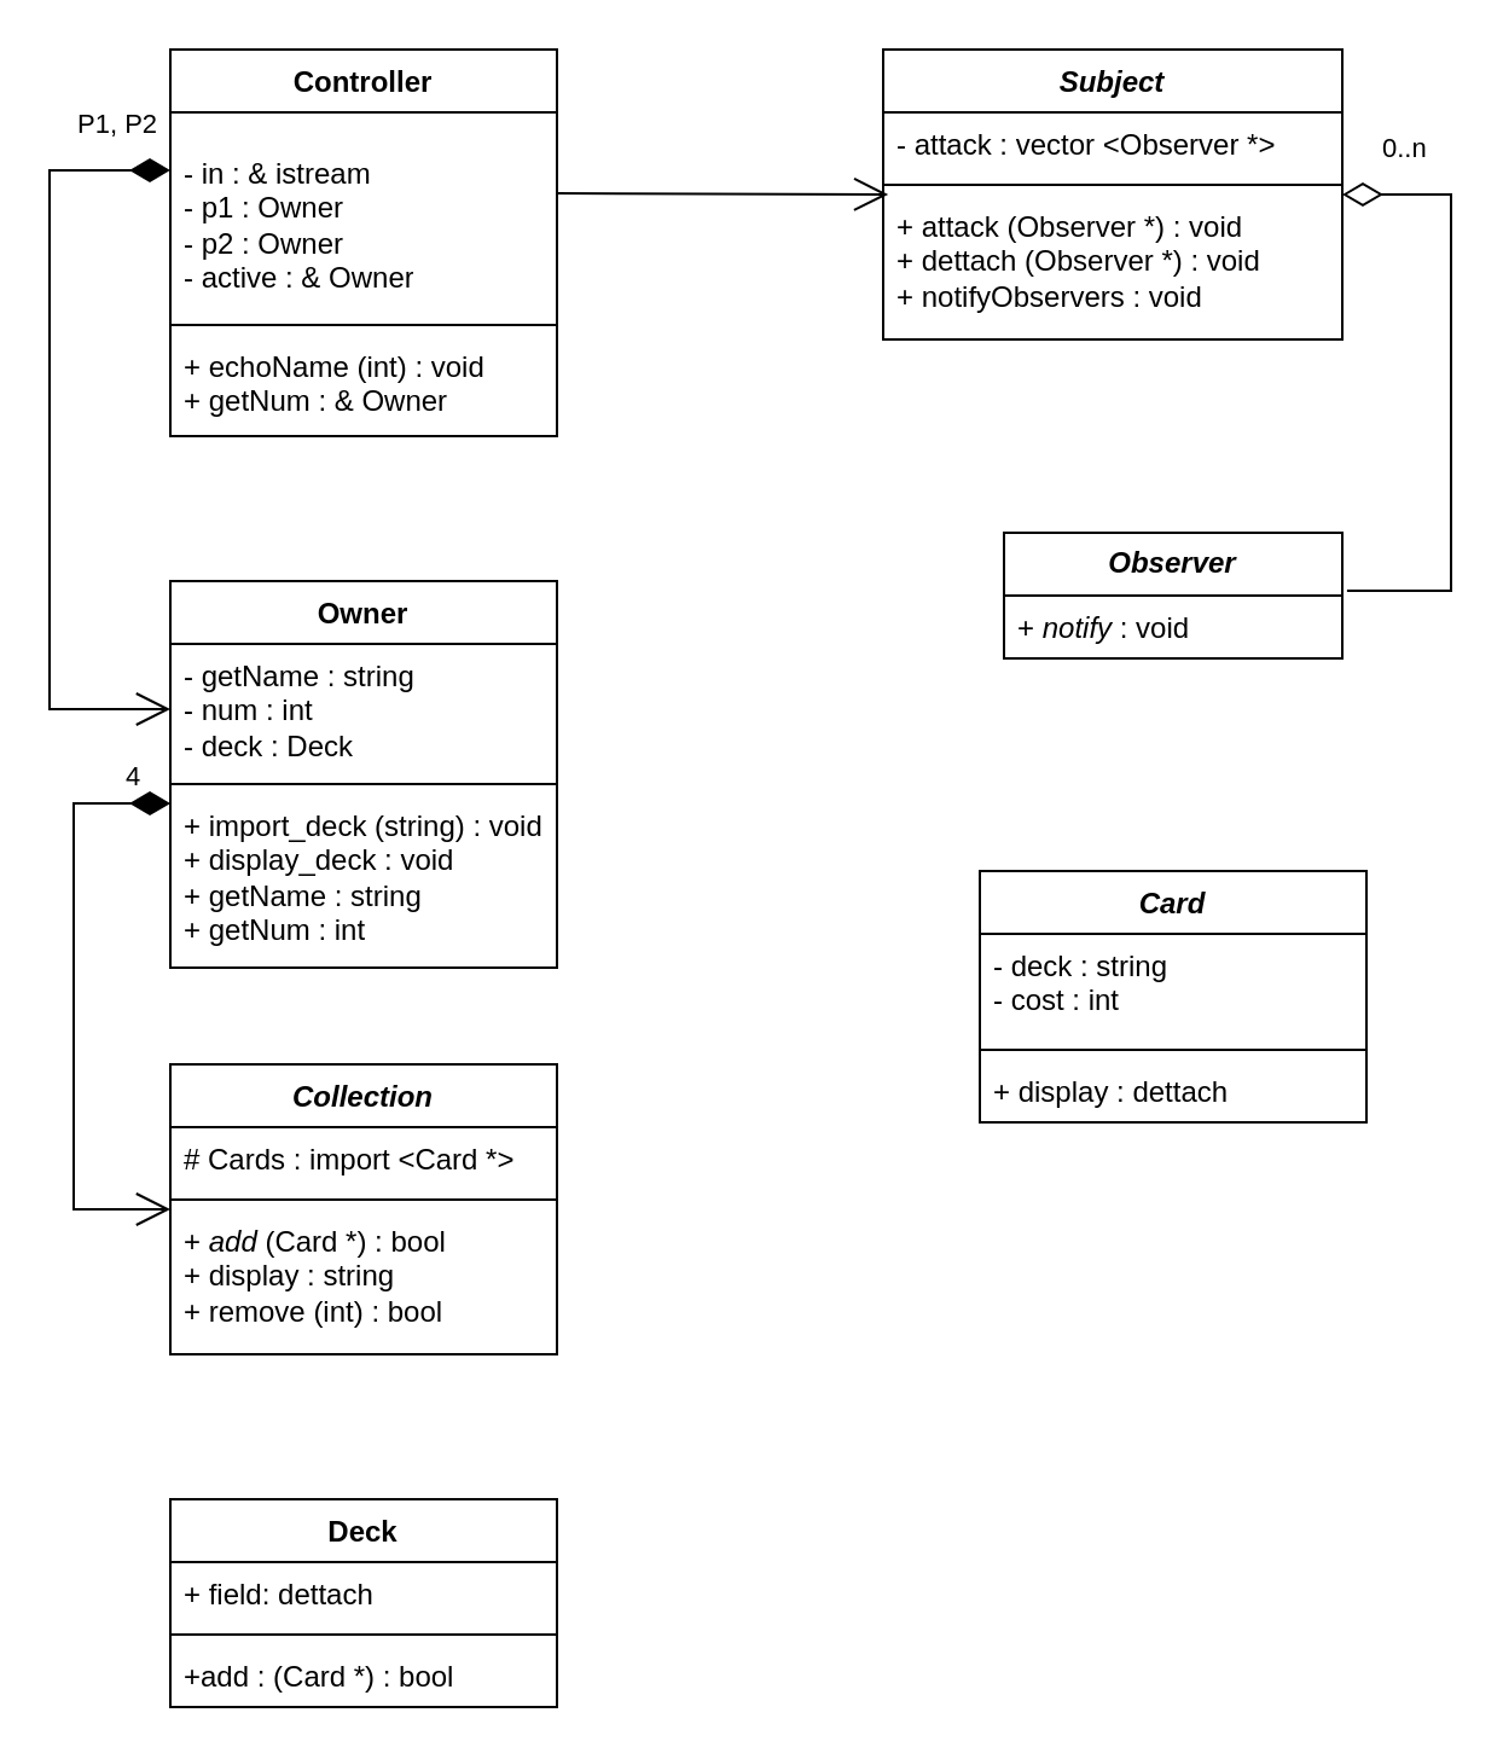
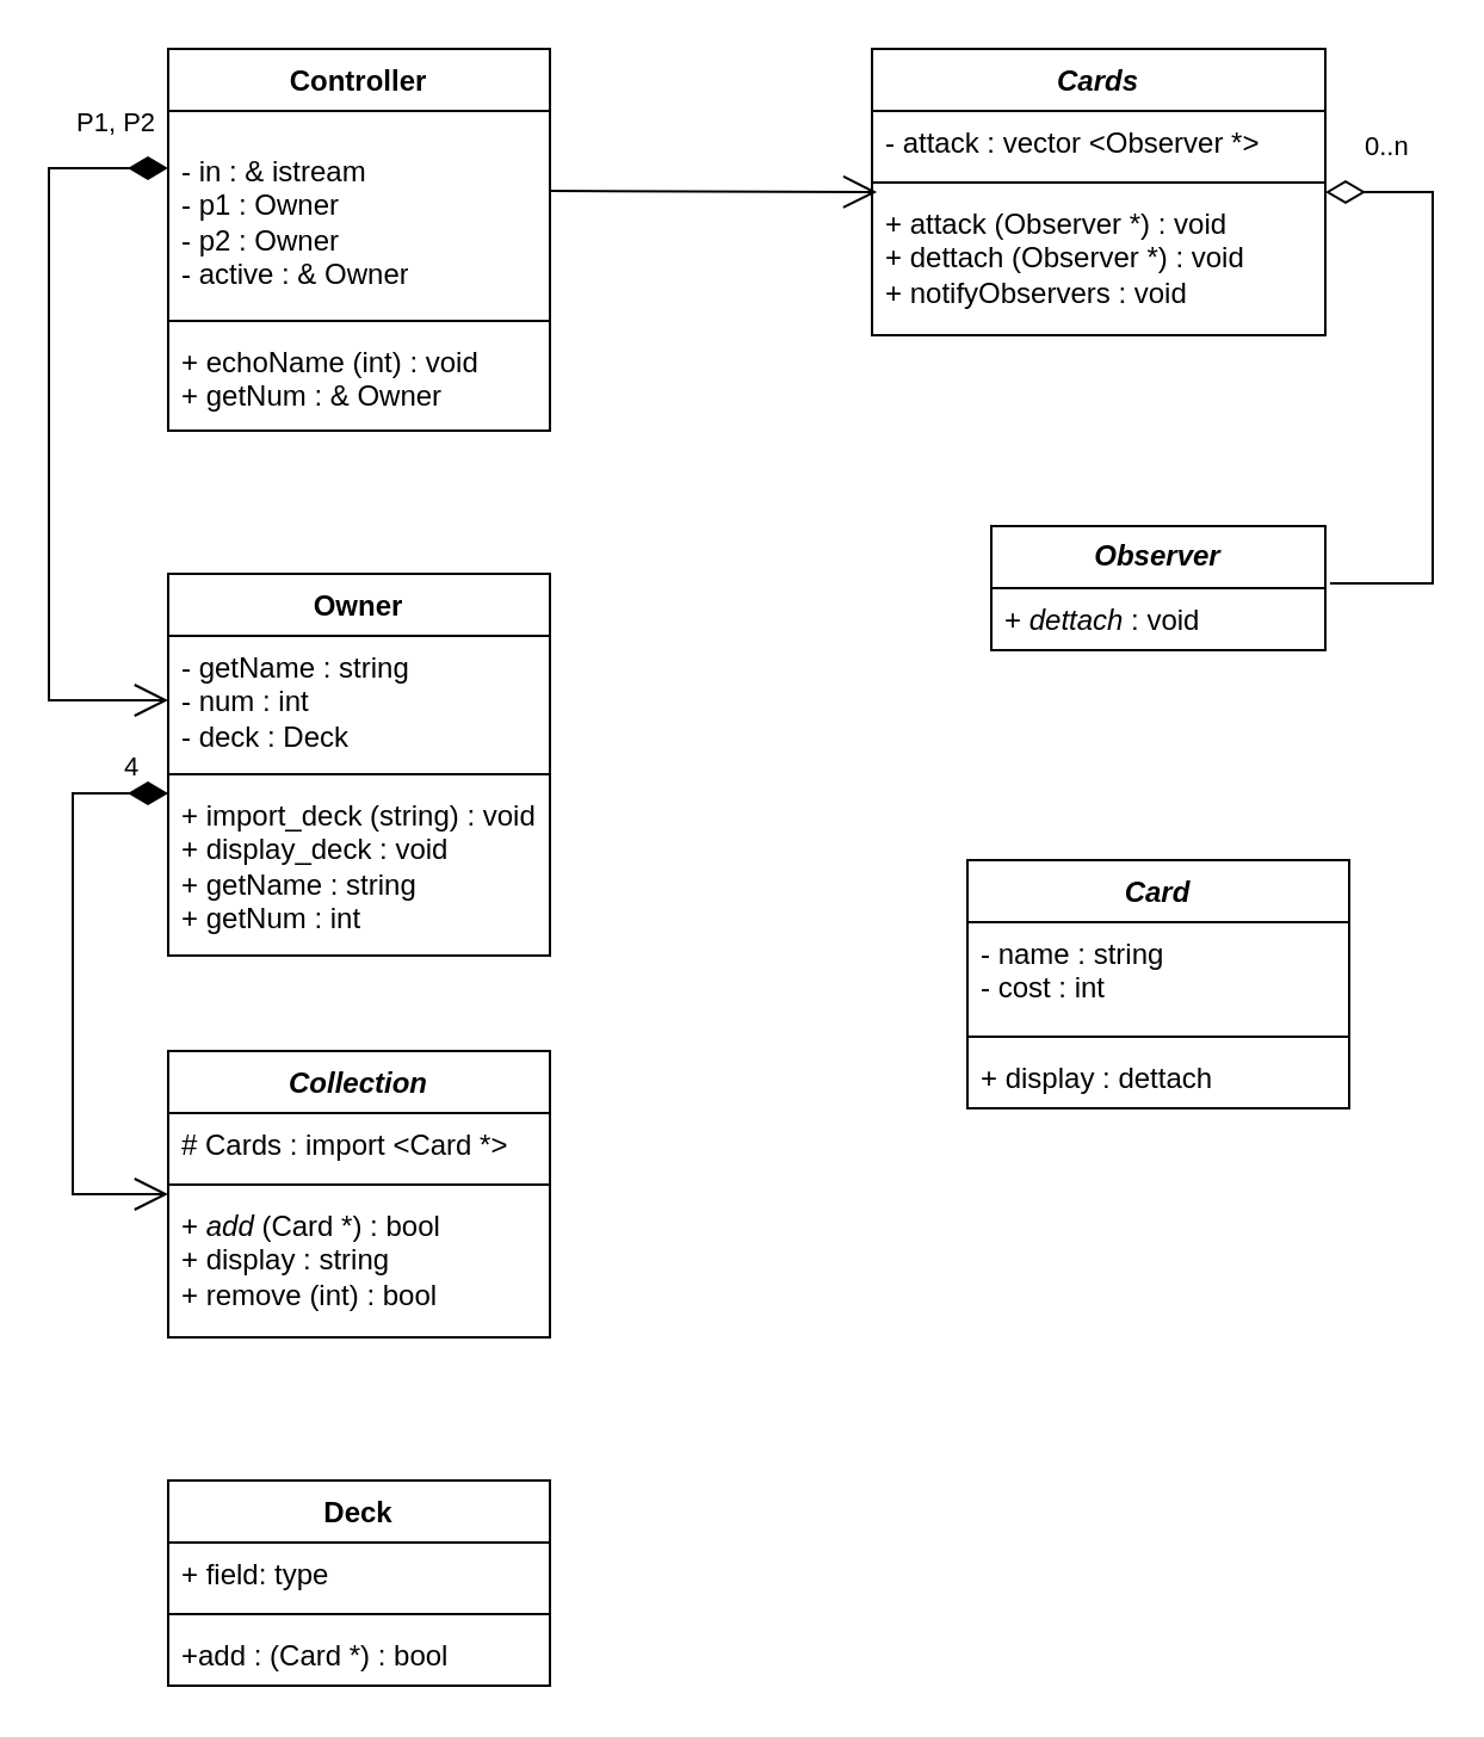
  <mxCell id="0" />
  <mxCell id="1" parent="0" />
  <mxCell id="2" value="Controller" style="swimlane;fontStyle=1;align=center;verticalAlign=top;childLayout=stackLayout;horizontal=1;startSize=26;horizontalStack=0;resizeParent=1;resizeParentMax=0;resizeLast=0;collapsible=1;marginBottom=0;whiteSpace=wrap;html=1;" vertex="1" parent="1"><mxGeometry x="70" y="20" width="160" height="160" as="geometry" /></mxCell>
  <mxCell id="3" value="&lt;p style=&quot;line-height: 140%;&quot;&gt;&lt;/p&gt;&lt;div&gt;- in : &amp;amp; istream&lt;/div&gt;&lt;div&gt;- p1 : Owner&lt;/div&gt;&lt;div&gt;- p2 : Owner&lt;/div&gt;&lt;div&gt;- active : &amp;amp; Owner&lt;br&gt;&lt;/div&gt;&lt;p&gt;&lt;/p&gt;" style="text;strokeColor=none;fillColor=none;align=left;verticalAlign=top;spacingLeft=4;spacingRight=4;overflow=hidden;rotatable=0;points=[[0,0.5],[1,0.5]];portConstraint=eastwest;whiteSpace=wrap;html=1;" vertex="1" parent="2"><mxGeometry y="26" width="160" height="84" as="geometry" /></mxCell>
  <mxCell id="4" value="" style="line;strokeWidth=1;fillColor=none;align=left;verticalAlign=middle;spacingTop=-1;spacingLeft=3;spacingRight=3;rotatable=0;labelPosition=right;points=[];portConstraint=eastwest;strokeColor=inherit;" vertex="1" parent="2"><mxGeometry y="110" width="160" height="8" as="geometry" /></mxCell>
  <mxCell id="5" value="&lt;div&gt;+ echoName (int) : void&lt;/div&gt;&lt;div&gt;+ getNum : &amp;amp; Owner&lt;/div&gt;&lt;div&gt;&lt;br&gt;&lt;/div&gt;" style="text;strokeColor=none;fillColor=none;align=left;verticalAlign=top;spacingLeft=4;spacingRight=4;overflow=hidden;rotatable=0;points=[[0,0.5],[1,0.5]];portConstraint=eastwest;whiteSpace=wrap;html=1;" vertex="1" parent="2"><mxGeometry y="118" width="160" height="42" as="geometry" /></mxCell>
  <mxCell id="6" value="Owner" style="swimlane;fontStyle=1;align=center;verticalAlign=top;childLayout=stackLayout;horizontal=1;startSize=26;horizontalStack=0;resizeParent=1;resizeParentMax=0;resizeLast=0;collapsible=1;marginBottom=0;whiteSpace=wrap;html=1;" vertex="1" parent="1"><mxGeometry x="70" y="240" width="160" height="160" as="geometry" /></mxCell>
  <mxCell id="7" value="&lt;div&gt;- getName : string&lt;/div&gt;&lt;div&gt;- num : int&lt;/div&gt;&lt;div&gt;- deck : Deck&lt;br&gt;&lt;/div&gt;" style="text;strokeColor=none;fillColor=none;align=left;verticalAlign=top;spacingLeft=4;spacingRight=4;overflow=hidden;rotatable=0;points=[[0,0.5],[1,0.5]];portConstraint=eastwest;whiteSpace=wrap;html=1;" vertex="1" parent="6"><mxGeometry y="26" width="160" height="54" as="geometry" /></mxCell>
  <mxCell id="8" value="" style="line;strokeWidth=1;fillColor=none;align=left;verticalAlign=middle;spacingTop=-1;spacingLeft=3;spacingRight=3;rotatable=0;labelPosition=right;points=[];portConstraint=eastwest;strokeColor=inherit;" vertex="1" parent="6"><mxGeometry y="80" width="160" height="8" as="geometry" /></mxCell>
  <mxCell id="9" value="&lt;div&gt;+ import_deck (string) : void&lt;/div&gt;&lt;div&gt;+ display_deck : void&lt;/div&gt;&lt;div&gt;+ getName : string&lt;/div&gt;&lt;div&gt;+ getNum : int&lt;br&gt;&lt;/div&gt;" style="text;strokeColor=none;fillColor=none;align=left;verticalAlign=top;spacingLeft=4;spacingRight=4;overflow=hidden;rotatable=0;points=[[0,0.5],[1,0.5]];portConstraint=eastwest;whiteSpace=wrap;html=1;" vertex="1" parent="6"><mxGeometry y="88" width="160" height="72" as="geometry" /></mxCell>
  <mxCell id="10" value="&lt;div&gt;P1, P2&lt;/div&gt;" style="endArrow=open;html=1;endSize=12;startArrow=diamondThin;startSize=14;startFill=1;edgeStyle=orthogonalEdgeStyle;align=left;verticalAlign=bottom;rounded=0;entryX=0;entryY=0.5;entryDx=0;entryDy=0;" edge="1" parent="1" target="7"><mxGeometry x="-0.752" y="-10" relative="1" as="geometry"><mxPoint x="70" y="70" as="sourcePoint" /><mxPoint x="60" y="290" as="targetPoint" /><Array as="points"><mxPoint x="20" y="70" /><mxPoint x="20" y="293" /></Array><mxPoint as="offset" /></mxGeometry></mxCell>
- <mxCell id="11" value="&lt;i&gt;Subject&lt;/i&gt;" style="swimlane;fontStyle=1;align=center;verticalAlign=top;childLayout=stackLayout;horizontal=1;startSize=26;horizontalStack=0;resizeParent=1;resizeParentMax=0;resizeLast=0;collapsible=1;marginBottom=0;whiteSpace=wrap;html=1;" vertex="1" parent="1"><mxGeometry x="365" y="20" width="190" height="120" as="geometry" /></mxCell>
+ <mxCell id="11" value="&lt;i&gt;Cards&lt;/i&gt;" style="swimlane;fontStyle=1;align=center;verticalAlign=top;childLayout=stackLayout;horizontal=1;startSize=26;horizontalStack=0;resizeParent=1;resizeParentMax=0;resizeLast=0;collapsible=1;marginBottom=0;whiteSpace=wrap;html=1;" vertex="1" parent="1"><mxGeometry x="365" y="20" width="190" height="120" as="geometry" /></mxCell>
  <mxCell id="12" value="- attack : vector &amp;lt;Observer *&amp;gt;" style="text;strokeColor=none;fillColor=none;align=left;verticalAlign=top;spacingLeft=4;spacingRight=4;overflow=hidden;rotatable=0;points=[[0,0.5],[1,0.5]];portConstraint=eastwest;whiteSpace=wrap;html=1;" vertex="1" parent="11"><mxGeometry y="26" width="190" height="26" as="geometry" /></mxCell>
  <mxCell id="13" value="" style="line;strokeWidth=1;fillColor=none;align=left;verticalAlign=middle;spacingTop=-1;spacingLeft=3;spacingRight=3;rotatable=0;labelPosition=right;points=[];portConstraint=eastwest;strokeColor=inherit;" vertex="1" parent="11"><mxGeometry y="52" width="190" height="8" as="geometry" /></mxCell>
  <mxCell id="14" value="&lt;div&gt;+ attack (Observer *) : void&lt;/div&gt;&lt;div&gt;+ dettach (Observer *) : void&lt;/div&gt;&lt;div&gt;+ notifyObservers : void&lt;/div&gt;&lt;div&gt;&lt;br&gt;&lt;/div&gt;" style="text;strokeColor=none;fillColor=none;align=left;verticalAlign=top;spacingLeft=4;spacingRight=4;overflow=hidden;rotatable=0;points=[[0,0.5],[1,0.5]];portConstraint=eastwest;whiteSpace=wrap;html=1;" vertex="1" parent="11"><mxGeometry y="60" width="190" height="60" as="geometry" /></mxCell>
  <mxCell id="15" value="" style="endArrow=open;endFill=1;endSize=12;html=1;rounded=0;entryX=0.011;entryY=0;entryDx=0;entryDy=0;entryPerimeter=0;" edge="1" parent="1" target="14"><mxGeometry width="160" relative="1" as="geometry"><mxPoint x="230" y="79.5" as="sourcePoint" /><mxPoint x="360" y="80" as="targetPoint" /></mxGeometry></mxCell>
  <mxCell id="16" value="&lt;i&gt;Collection&lt;/i&gt;" style="swimlane;fontStyle=1;align=center;verticalAlign=top;childLayout=stackLayout;horizontal=1;startSize=26;horizontalStack=0;resizeParent=1;resizeParentMax=0;resizeLast=0;collapsible=1;marginBottom=0;whiteSpace=wrap;html=1;" vertex="1" parent="1"><mxGeometry x="70" y="440" width="160" height="120" as="geometry" /></mxCell>
  <mxCell id="17" value="# Cards : import &amp;lt;Card *&amp;gt;" style="text;strokeColor=none;fillColor=none;align=left;verticalAlign=top;spacingLeft=4;spacingRight=4;overflow=hidden;rotatable=0;points=[[0,0.5],[1,0.5]];portConstraint=eastwest;whiteSpace=wrap;html=1;" vertex="1" parent="16"><mxGeometry y="26" width="160" height="26" as="geometry" /></mxCell>
  <mxCell id="18" value="" style="line;strokeWidth=1;fillColor=none;align=left;verticalAlign=middle;spacingTop=-1;spacingLeft=3;spacingRight=3;rotatable=0;labelPosition=right;points=[];portConstraint=eastwest;strokeColor=inherit;" vertex="1" parent="16"><mxGeometry y="52" width="160" height="8" as="geometry" /></mxCell>
  <mxCell id="19" value="&lt;div&gt;+ &lt;i&gt;add&lt;/i&gt; (Card *) : bool&lt;/div&gt;&lt;div&gt;+ display : string&lt;/div&gt;&lt;div&gt;+ remove (int) : bool&lt;/div&gt;&lt;div&gt;&lt;br&gt;&lt;/div&gt;" style="text;strokeColor=none;fillColor=none;align=left;verticalAlign=top;spacingLeft=4;spacingRight=4;overflow=hidden;rotatable=0;points=[[0,0.5],[1,0.5]];portConstraint=eastwest;whiteSpace=wrap;html=1;" vertex="1" parent="16"><mxGeometry y="60" width="160" height="60" as="geometry" /></mxCell>
  <mxCell id="20" value="&lt;div&gt;4&lt;/div&gt;" style="endArrow=open;html=1;endSize=12;startArrow=diamondThin;startSize=14;startFill=1;edgeStyle=orthogonalEdgeStyle;align=left;verticalAlign=bottom;rounded=0;exitX=0;exitY=0.056;exitDx=0;exitDy=0;exitPerimeter=0;" edge="1" parent="1" source="9"><mxGeometry x="-0.839" y="-2" relative="1" as="geometry"><mxPoint x="60" y="330" as="sourcePoint" /><mxPoint x="70" y="500" as="targetPoint" /><Array as="points"><mxPoint x="30" y="332" /><mxPoint x="30" y="500" /></Array><mxPoint as="offset" /></mxGeometry></mxCell>
  <mxCell id="21" value="Deck" style="swimlane;fontStyle=1;align=center;verticalAlign=top;childLayout=stackLayout;horizontal=1;startSize=26;horizontalStack=0;resizeParent=1;resizeParentMax=0;resizeLast=0;collapsible=1;marginBottom=0;whiteSpace=wrap;html=1;" vertex="1" parent="1"><mxGeometry x="70" y="620" width="160" height="86" as="geometry" /></mxCell>
- <mxCell id="22" value="+ field: dettach" style="text;strokeColor=none;fillColor=none;align=left;verticalAlign=top;spacingLeft=4;spacingRight=4;overflow=hidden;rotatable=0;points=[[0,0.5],[1,0.5]];portConstraint=eastwest;whiteSpace=wrap;html=1;" vertex="1" parent="21"><mxGeometry y="26" width="160" height="26" as="geometry" /></mxCell>
+ <mxCell id="22" value="+ field: type" style="text;strokeColor=none;fillColor=none;align=left;verticalAlign=top;spacingLeft=4;spacingRight=4;overflow=hidden;rotatable=0;points=[[0,0.5],[1,0.5]];portConstraint=eastwest;whiteSpace=wrap;html=1;" vertex="1" parent="21"><mxGeometry y="26" width="160" height="26" as="geometry" /></mxCell>
  <mxCell id="23" value="" style="line;strokeWidth=1;fillColor=none;align=left;verticalAlign=middle;spacingTop=-1;spacingLeft=3;spacingRight=3;rotatable=0;labelPosition=right;points=[];portConstraint=eastwest;strokeColor=inherit;" vertex="1" parent="21"><mxGeometry y="52" width="160" height="8" as="geometry" /></mxCell>
  <mxCell id="24" value="+add : (Card *) : bool" style="text;strokeColor=none;fillColor=none;align=left;verticalAlign=top;spacingLeft=4;spacingRight=4;overflow=hidden;rotatable=0;points=[[0,0.5],[1,0.5]];portConstraint=eastwest;whiteSpace=wrap;html=1;" vertex="1" parent="21"><mxGeometry y="60" width="160" height="26" as="geometry" /></mxCell>
  <mxCell id="25" value="&lt;i&gt;&lt;b&gt;Observer&lt;/b&gt;&lt;/i&gt;" style="swimlane;fontStyle=0;childLayout=stackLayout;horizontal=1;startSize=26;fillColor=none;horizontalStack=0;resizeParent=1;resizeParentMax=0;resizeLast=0;collapsible=1;marginBottom=0;whiteSpace=wrap;html=1;" vertex="1" parent="1"><mxGeometry x="415" y="220" width="140" height="52" as="geometry" /></mxCell>
- <mxCell id="26" value="+ &lt;i&gt;notify&lt;/i&gt; : void" style="text;strokeColor=none;fillColor=none;align=left;verticalAlign=top;spacingLeft=4;spacingRight=4;overflow=hidden;rotatable=0;points=[[0,0.5],[1,0.5]];portConstraint=eastwest;whiteSpace=wrap;html=1;" vertex="1" parent="25"><mxGeometry y="26" width="140" height="26" as="geometry" /></mxCell>
+ <mxCell id="26" value="+ &lt;i&gt;dettach&lt;/i&gt; : void" style="text;strokeColor=none;fillColor=none;align=left;verticalAlign=top;spacingLeft=4;spacingRight=4;overflow=hidden;rotatable=0;points=[[0,0.5],[1,0.5]];portConstraint=eastwest;whiteSpace=wrap;html=1;" vertex="1" parent="25"><mxGeometry y="26" width="140" height="26" as="geometry" /></mxCell>
  <mxCell id="27" value="&lt;div&gt;0..n&lt;/div&gt;" style="endArrow=none;html=1;endSize=12;startArrow=diamondThin;startSize=14;startFill=0;edgeStyle=orthogonalEdgeStyle;align=left;verticalAlign=bottom;rounded=0;entryX=1.014;entryY=-0.077;entryDx=0;entryDy=0;entryPerimeter=0;exitX=1;exitY=0.5;exitDx=0;exitDy=0;" edge="1" parent="1" source="11" target="26"><mxGeometry x="-0.881" y="10" relative="1" as="geometry"><mxPoint x="280" y="410" as="sourcePoint" /><mxPoint x="440" y="410" as="targetPoint" /><Array as="points"><mxPoint x="600" y="80" /><mxPoint x="600" y="244" /></Array><mxPoint as="offset" /></mxGeometry></mxCell>
  <mxCell id="28" value="&lt;i&gt;Card&lt;/i&gt;" style="swimlane;fontStyle=1;align=center;verticalAlign=top;childLayout=stackLayout;horizontal=1;startSize=26;horizontalStack=0;resizeParent=1;resizeParentMax=0;resizeLast=0;collapsible=1;marginBottom=0;whiteSpace=wrap;html=1;" vertex="1" parent="1"><mxGeometry x="405" y="360" width="160" height="104" as="geometry" /></mxCell>
- <mxCell id="29" value="&lt;div&gt;- deck : string&lt;/div&gt;&lt;div&gt;- cost : int&lt;br&gt;&lt;/div&gt;" style="text;strokeColor=none;fillColor=none;align=left;verticalAlign=top;spacingLeft=4;spacingRight=4;overflow=hidden;rotatable=0;points=[[0,0.5],[1,0.5]];portConstraint=eastwest;whiteSpace=wrap;html=1;" vertex="1" parent="28"><mxGeometry y="26" width="160" height="44" as="geometry" /></mxCell>
+ <mxCell id="29" value="&lt;div&gt;- name : string&lt;/div&gt;&lt;div&gt;- cost : int&lt;br&gt;&lt;/div&gt;" style="text;strokeColor=none;fillColor=none;align=left;verticalAlign=top;spacingLeft=4;spacingRight=4;overflow=hidden;rotatable=0;points=[[0,0.5],[1,0.5]];portConstraint=eastwest;whiteSpace=wrap;html=1;" vertex="1" parent="28"><mxGeometry y="26" width="160" height="44" as="geometry" /></mxCell>
  <mxCell id="30" value="" style="line;strokeWidth=1;fillColor=none;align=left;verticalAlign=middle;spacingTop=-1;spacingLeft=3;spacingRight=3;rotatable=0;labelPosition=right;points=[];portConstraint=eastwest;strokeColor=inherit;" vertex="1" parent="28"><mxGeometry y="70" width="160" height="8" as="geometry" /></mxCell>
  <mxCell id="31" value="&lt;div&gt;+ display : dettach&lt;/div&gt;&lt;div&gt;&lt;br&gt;&lt;/div&gt;" style="text;strokeColor=none;fillColor=none;align=left;verticalAlign=top;spacingLeft=4;spacingRight=4;overflow=hidden;rotatable=0;points=[[0,0.5],[1,0.5]];portConstraint=eastwest;whiteSpace=wrap;html=1;" vertex="1" parent="28"><mxGeometry y="78" width="160" height="26" as="geometry" /></mxCell>
